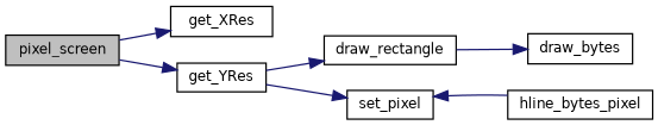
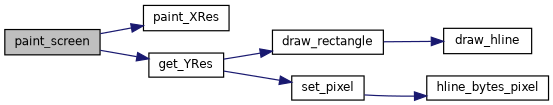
  digraph {
    rankdir=LR
    node [color=black fillcolor=white fontname=Helvetica fontsize=10 shape=record style=filled]
    edge [color=midnightblue fontname=Helvetica fontsize=10 labelfontname=Helvetica labelfontsize=10 style=solid]
-   n1 [fillcolor=grey75 fontcolor=black height=0.2 label=pixel_screen width=0.4]
-   n2 [height=0.2 label=get_XRes width=0.4]
+   n1 [fillcolor=grey75 fontcolor=black height=0.2 label=paint_screen width=0.4]
+   n2 [height=0.2 label=paint_XRes width=0.4]
    n3 [height=0.2 label=get_YRes width=0.4]
    n4 [height=0.2 label=draw_rectangle width=0.4]
-   n5 [height=0.2 label=draw_bytes width=0.4]
+   n5 [height=0.2 label=draw_hline width=0.4]
    n6 [height=0.2 label=set_pixel width=0.4]
    n7 [height=0.2 label=hline_bytes_pixel width=0.4]
    n1 -> n2
    n1 -> n3
    n3 -> n4
    n3 -> n6
    n4 -> n5
-   n7 -> n6
+   n6 -> n7
  }
